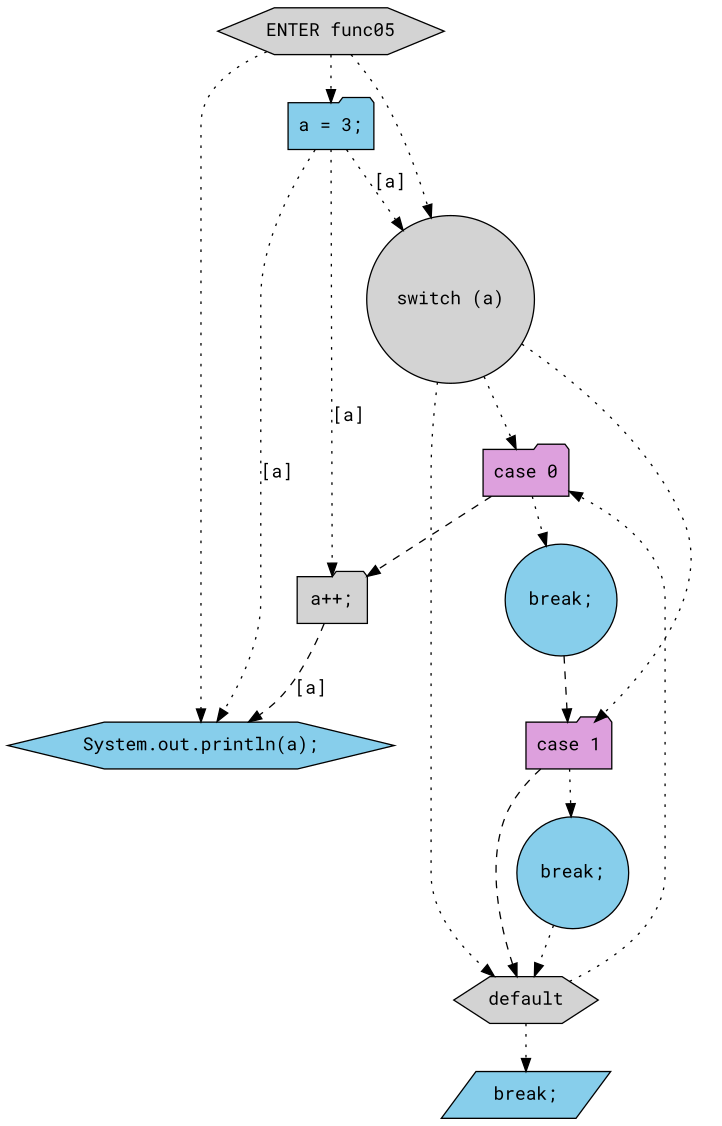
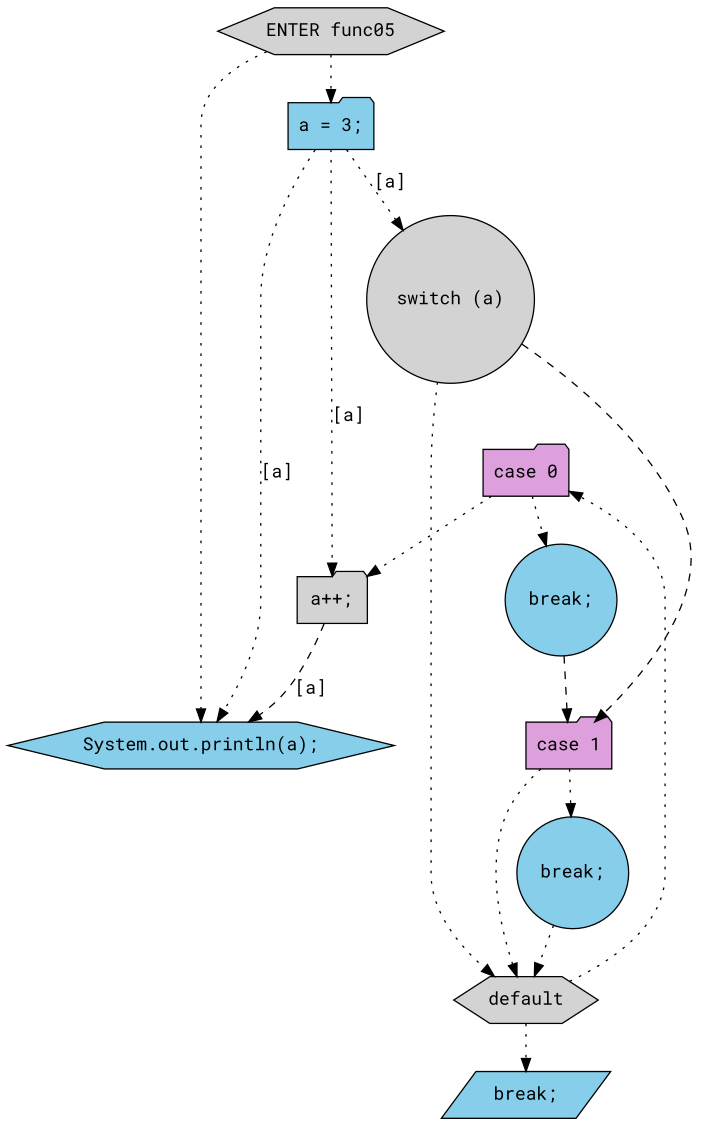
  digraph {
    fontname="Roboto Mono"
    node [fillcolor=skyblue fontname="Roboto Mono" shape=folder style=filled]
    edge [fontname="Roboto Mono" style=dotted]
    n1 [fillcolor=lightgrey label="ENTER func05" shape=hexagon]
    n2 [label="a = 3;"]
    n3 [fillcolor=lightgrey label="switch (a)" shape=circle]
    n4 [label="System.out.println(a);" shape=hexagon]
    n5 [fillcolor=lightgrey label="a++;"]
    n6 [fillcolor=plum label="case 0"]
    n7 [fillcolor=plum label="case 1"]
    n8 [fillcolor=lightgrey label=default shape=hexagon]
    n9 [label="break;" shape=circle]
    n10 [label="break;" shape=circle]
    n11 [label="break;" shape=parallelogram]
    n1 -> n2
-   n1 -> n3
    n1 -> n4
    n2 -> n3 [label="[a]"]
    n2 -> n4 [label="[a]"]
    n2 -> n5 [label="[a]"]
-   n3 -> n6
-   n3 -> n7
+   n3 -> n7 [style=dashed]
    n3 -> n8
    n5 -> n4 [label="[a]" style=dashed]
-   n6 -> n5 [style=dashed]
+   n6 -> n5
    n6 -> n9
-   n7 -> n8 [style=dashed]
+   n7 -> n8
    n7 -> n10
    n8 -> n6
    n8 -> n11
    n9 -> n7 [style=dashed]
    n10 -> n8
  }
